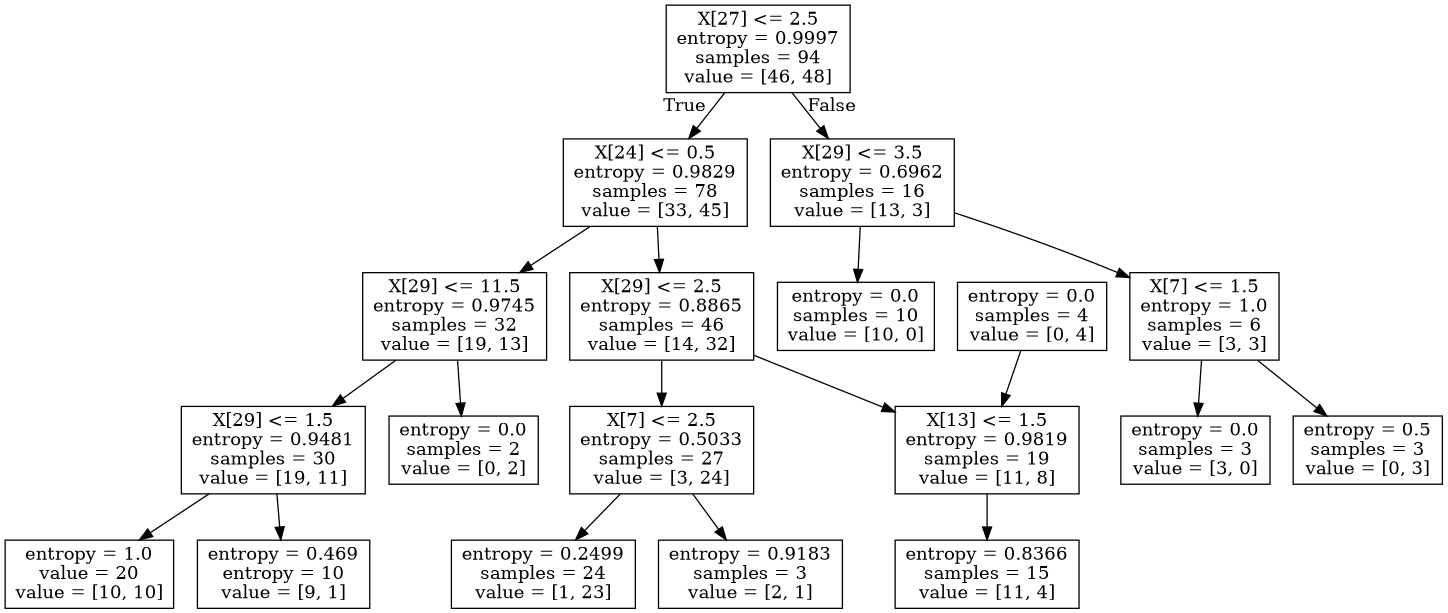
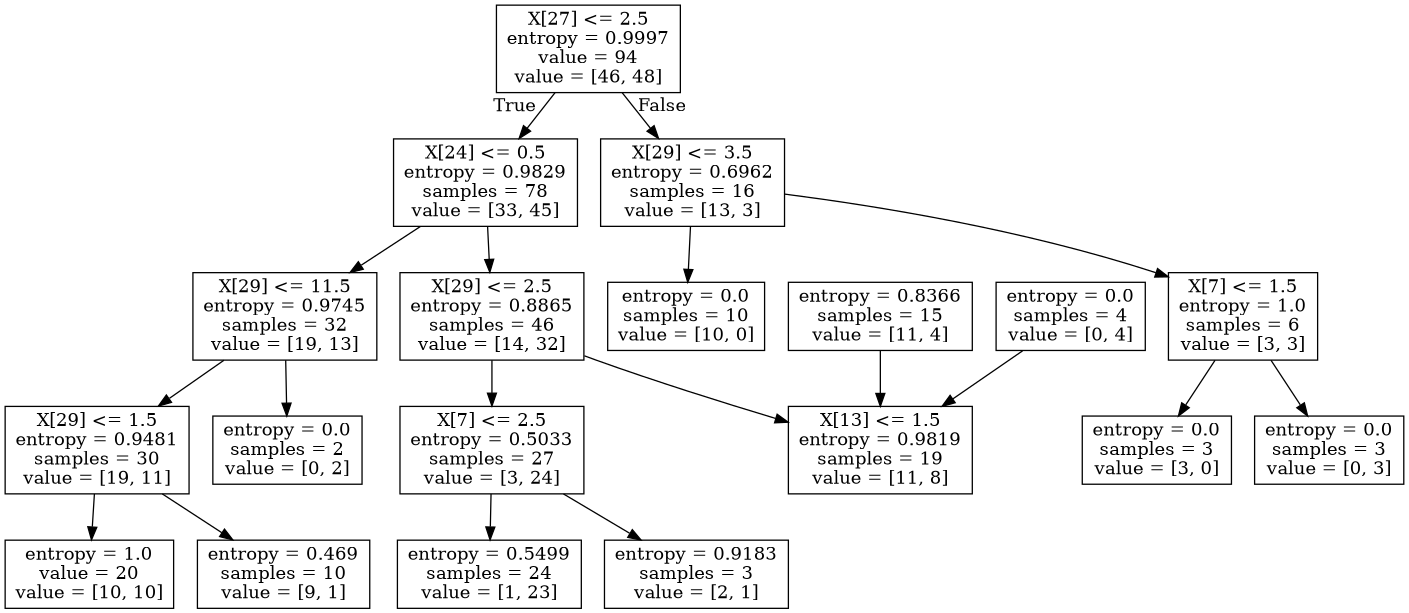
  digraph {
    node [shape=box]
-   n1 [label="X[27] <= 2.5\nentropy = 0.9997\nsamples = 94\nvalue = [46, 48]"]
+   n1 [label="X[27] <= 2.5\nentropy = 0.9997\nvalue = 94\nvalue = [46, 48]"]
    n2 [label="X[24] <= 0.5\nentropy = 0.9829\nsamples = 78\nvalue = [33, 45]"]
    n3 [label="X[29] <= 3.5\nentropy = 0.6962\nsamples = 16\nvalue = [13, 3]"]
    n4 [label="X[29] <= 11.5\nentropy = 0.9745\nsamples = 32\nvalue = [19, 13]"]
    n5 [label="X[29] <= 2.5\nentropy = 0.8865\nsamples = 46\nvalue = [14, 32]"]
    n6 [label="entropy = 0.0\nsamples = 10\nvalue = [10, 0]"]
    n7 [label="X[7] <= 1.5\nentropy = 1.0\nsamples = 6\nvalue = [3, 3]"]
    n8 [label="X[29] <= 1.5\nentropy = 0.9481\nsamples = 30\nvalue = [19, 11]"]
    n9 [label="entropy = 0.0\nsamples = 2\nvalue = [0, 2]"]
    n10 [label="X[7] <= 2.5\nentropy = 0.5033\nsamples = 27\nvalue = [3, 24]"]
    n11 [label="X[13] <= 1.5\nentropy = 0.9819\nsamples = 19\nvalue = [11, 8]"]
    n12 [label="entropy = 1.0\nvalue = 20\nvalue = [10, 10]"]
-   n13 [label="entropy = 0.469\nentropy = 10\nvalue = [9, 1]"]
-   n14 [label="entropy = 0.2499\nsamples = 24\nvalue = [1, 23]"]
+   n13 [label="entropy = 0.469\nsamples = 10\nvalue = [9, 1]"]
+   n14 [label="entropy = 0.5499\nsamples = 24\nvalue = [1, 23]"]
    n15 [label="entropy = 0.9183\nsamples = 3\nvalue = [2, 1]"]
    n16 [label="entropy = 0.8366\nsamples = 15\nvalue = [11, 4]"]
    n17 [label="entropy = 0.0\nsamples = 4\nvalue = [0, 4]"]
    n18 [label="entropy = 0.0\nsamples = 3\nvalue = [3, 0]"]
-   n19 [label="entropy = 0.5\nsamples = 3\nvalue = [0, 3]"]
+   n19 [label="entropy = 0.0\nsamples = 3\nvalue = [0, 3]"]
    n1 -> n2 [headlabel=True labelangle=45 labeldistance=2.5]
    n1 -> n3 [headlabel=False labelangle=-45 labeldistance=2.5]
    n2 -> n4
    n2 -> n5
    n3 -> n6
    n3 -> n7
    n4 -> n8
    n4 -> n9
    n5 -> n10
    n5 -> n11
    n7 -> n18
    n7 -> n19
    n8 -> n12
    n8 -> n13
    n10 -> n14
    n10 -> n15
-   n11 -> n16
+   n16 -> n11
    n17 -> n11
  }
